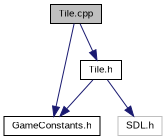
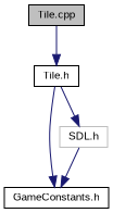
  digraph {
    fontname="Liberation Sans"
    node [color=black fillcolor=white fontname="Liberation Sans" fontsize=10 shape=record style=filled]
    edge [color=midnightblue fontname="Liberation Sans" fontsize=10 labelfontname=Helvetica labelfontsize=10 style=solid]
    n1 [fillcolor=grey75 fontcolor=black height=0.2 label="Tile.cpp" width=0.4]
    n2 [height=0.2 label="Tile.h" width=0.4]
    n3 [height=0.2 label="GameConstants.h" width=0.4]
    n4 [color=grey75 height=0.2 label="SDL.h" width=0.4]
    n1 -> n2
-   n1 -> n3
+   n4 -> n3
    n2 -> n3
    n2 -> n4
  }
